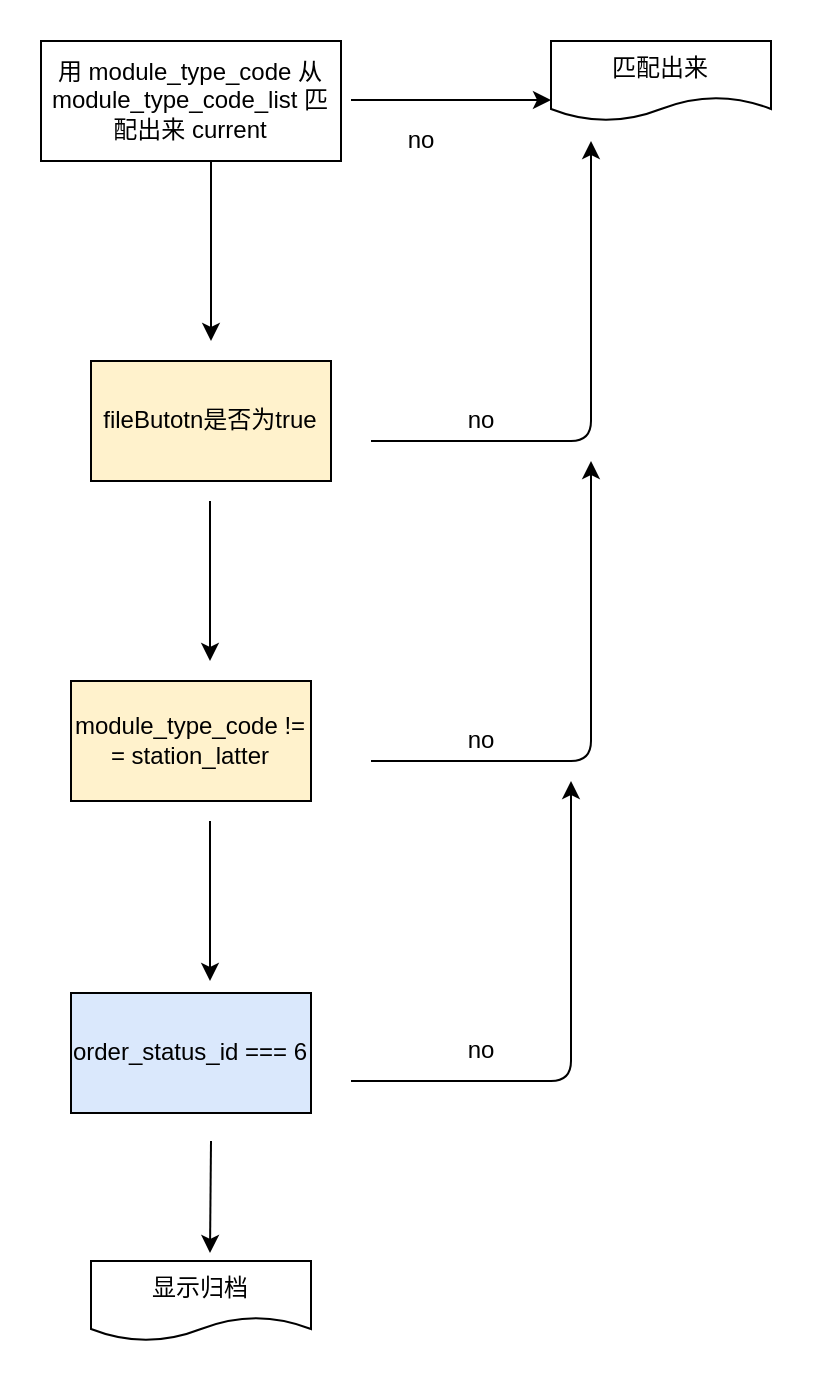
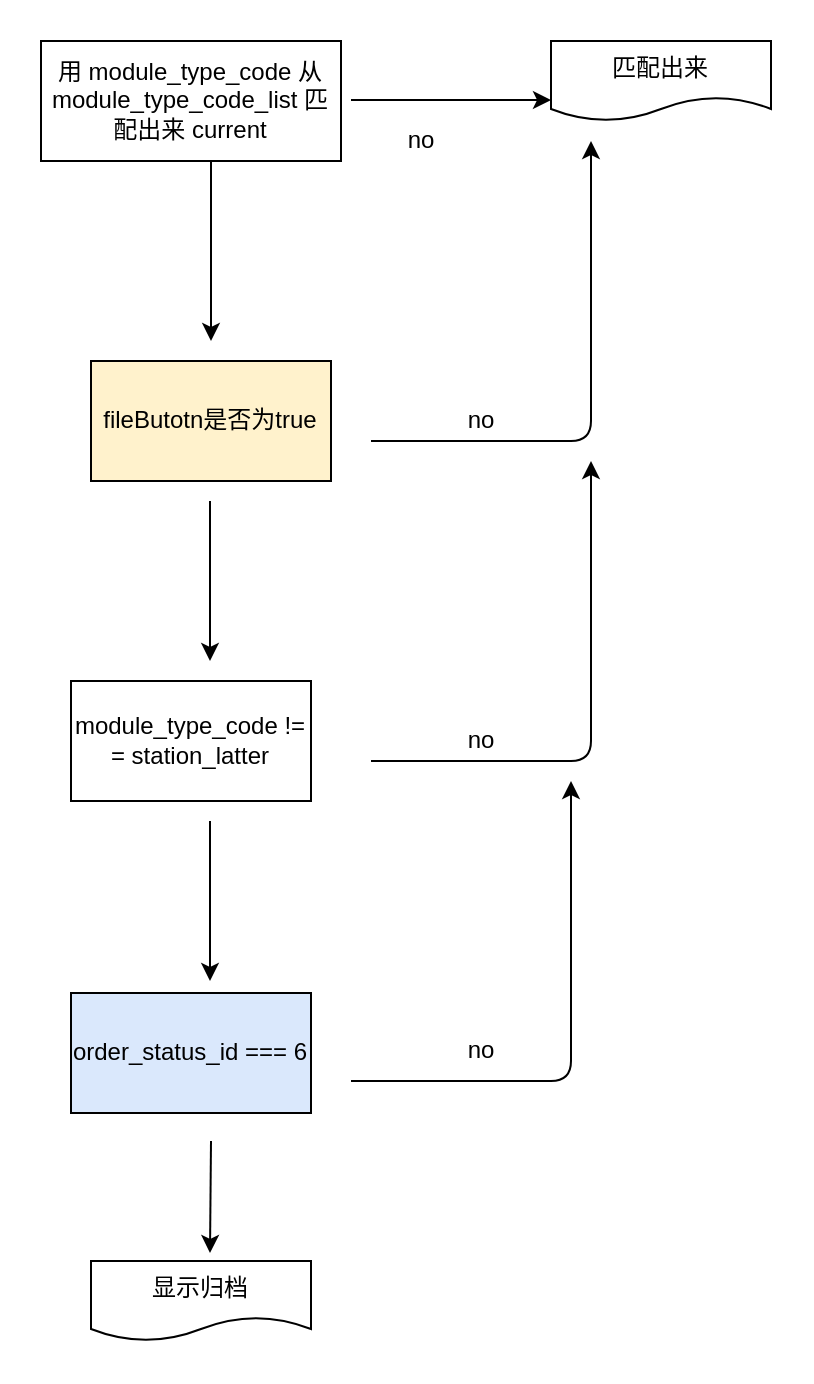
  <mxCell id="0" />
  <mxCell id="1" parent="0" />
  <mxCell id="2" value="用 module_type_code 从 module_type_code_list 匹配出来 current" style="rounded=0;whiteSpace=wrap;html=1;" vertex="1" parent="1"><mxGeometry x="20" y="20" width="150" height="60" as="geometry" /></mxCell>
  <mxCell id="3" value="" style="endArrow=classic;html=1;" edge="1" parent="1"><mxGeometry width="50" height="50" relative="1" as="geometry"><mxPoint x="105" y="80" as="sourcePoint" /><mxPoint x="105" y="170" as="targetPoint" /></mxGeometry></mxCell>
  <mxCell id="4" value="no" style="text;html=1;align=center;verticalAlign=middle;resizable=0;points=[];autosize=1;" vertex="1" parent="1"><mxGeometry x="195" y="60" width="30" height="20" as="geometry" /></mxCell>
  <mxCell id="5" value="fileButotn是否为true" style="rounded=0;whiteSpace=wrap;html=1;sketch=0;fillColor=#fff2cc;" vertex="1" parent="1"><mxGeometry x="45" y="180" width="120" height="60" as="geometry" /></mxCell>
  <mxCell id="6" value="" style="endArrow=classic;html=1;" edge="1" parent="1"><mxGeometry width="50" height="50" relative="1" as="geometry"><mxPoint x="104.5" y="250" as="sourcePoint" /><mxPoint x="104.5" y="330" as="targetPoint" /></mxGeometry></mxCell>
  <mxCell id="7" value="" style="endArrow=classic;html=1;" edge="1" parent="1"><mxGeometry width="50" height="50" relative="1" as="geometry"><mxPoint x="175" y="49.5" as="sourcePoint" /><mxPoint x="275" y="49.5" as="targetPoint" /></mxGeometry></mxCell>
  <mxCell id="8" value="" style="edgeStyle=segmentEdgeStyle;endArrow=classic;html=1;" edge="1" parent="1"><mxGeometry width="50" height="50" relative="1" as="geometry"><mxPoint x="185" y="220" as="sourcePoint" /><mxPoint x="295" y="70" as="targetPoint" /></mxGeometry></mxCell>
  <mxCell id="9" value="no" style="text;html=1;align=center;verticalAlign=middle;resizable=0;points=[];autosize=1;" vertex="1" parent="1"><mxGeometry x="225" y="200" width="30" height="20" as="geometry" /></mxCell>
  <mxCell id="10" value="匹配出来" style="shape=document;whiteSpace=wrap;html=1;boundedLbl=1;rounded=0;sketch=0;" vertex="1" parent="1"><mxGeometry x="275" y="20" width="110" height="40" as="geometry" /></mxCell>
- <mxCell id="11" value="module_type_code != = station_latter" style="rounded=0;whiteSpace=wrap;html=1;sketch=0;fillColor=#fff2cc;" vertex="1" parent="1"><mxGeometry x="35" y="340" width="120" height="60" as="geometry" /></mxCell>
+ <mxCell id="11" value="module_type_code != = station_latter" style="rounded=0;whiteSpace=wrap;html=1;sketch=0;" vertex="1" parent="1"><mxGeometry x="35" y="340" width="120" height="60" as="geometry" /></mxCell>
  <mxCell id="12" value="" style="endArrow=classic;html=1;" edge="1" parent="1"><mxGeometry width="50" height="50" relative="1" as="geometry"><mxPoint x="104.5" y="410" as="sourcePoint" /><mxPoint x="104.5" y="490" as="targetPoint" /></mxGeometry></mxCell>
  <mxCell id="13" value="" style="edgeStyle=segmentEdgeStyle;endArrow=classic;html=1;" edge="1" parent="1"><mxGeometry width="50" height="50" relative="1" as="geometry"><mxPoint x="185" y="380" as="sourcePoint" /><mxPoint x="295" y="230" as="targetPoint" /></mxGeometry></mxCell>
  <mxCell id="14" value="order_status_id === 6" style="rounded=0;whiteSpace=wrap;html=1;sketch=0;fillColor=#dae8fc;" vertex="1" parent="1"><mxGeometry x="35" y="496" width="120" height="60" as="geometry" /></mxCell>
  <mxCell id="15" value="" style="edgeStyle=segmentEdgeStyle;endArrow=classic;html=1;" edge="1" parent="1"><mxGeometry width="50" height="50" relative="1" as="geometry"><mxPoint x="175" y="540" as="sourcePoint" /><mxPoint x="285" y="390" as="targetPoint" /></mxGeometry></mxCell>
  <mxCell id="16" value="no" style="text;html=1;align=center;verticalAlign=middle;resizable=0;points=[];autosize=1;" vertex="1" parent="1"><mxGeometry x="225" y="360" width="30" height="20" as="geometry" /></mxCell>
  <mxCell id="17" value="no" style="text;html=1;align=center;verticalAlign=middle;resizable=0;points=[];autosize=1;" vertex="1" parent="1"><mxGeometry x="225" y="515" width="30" height="20" as="geometry" /></mxCell>
  <mxCell id="18" value="显示归档" style="shape=document;whiteSpace=wrap;html=1;boundedLbl=1;rounded=0;sketch=0;" vertex="1" parent="1"><mxGeometry x="45" y="630" width="110" height="40" as="geometry" /></mxCell>
  <mxCell id="19" value="" style="endArrow=classic;html=1;" edge="1" parent="1"><mxGeometry width="50" height="50" relative="1" as="geometry"><mxPoint x="105" y="570" as="sourcePoint" /><mxPoint x="104.5" y="626" as="targetPoint" /></mxGeometry></mxCell>
